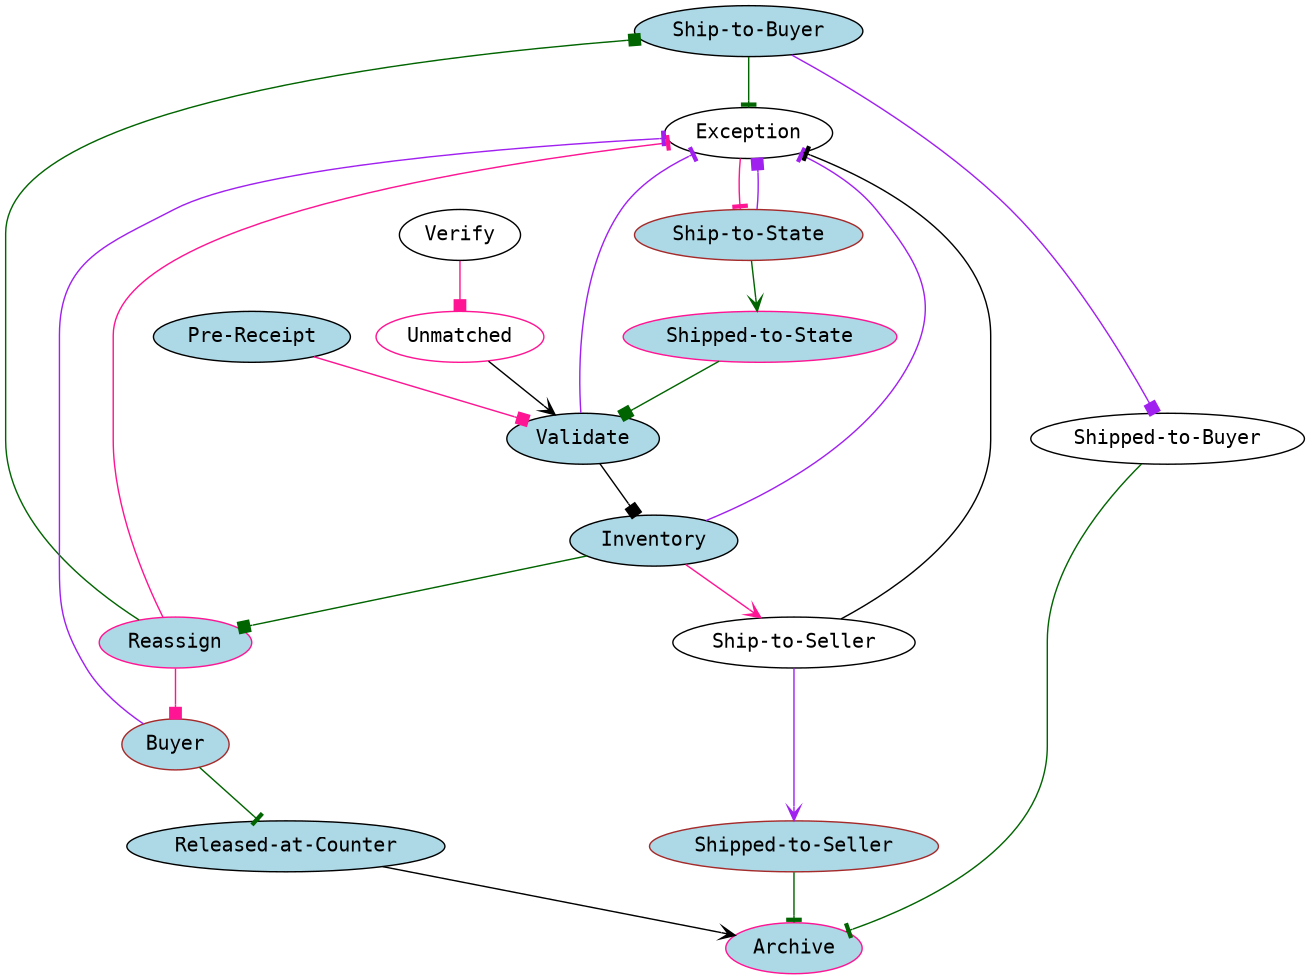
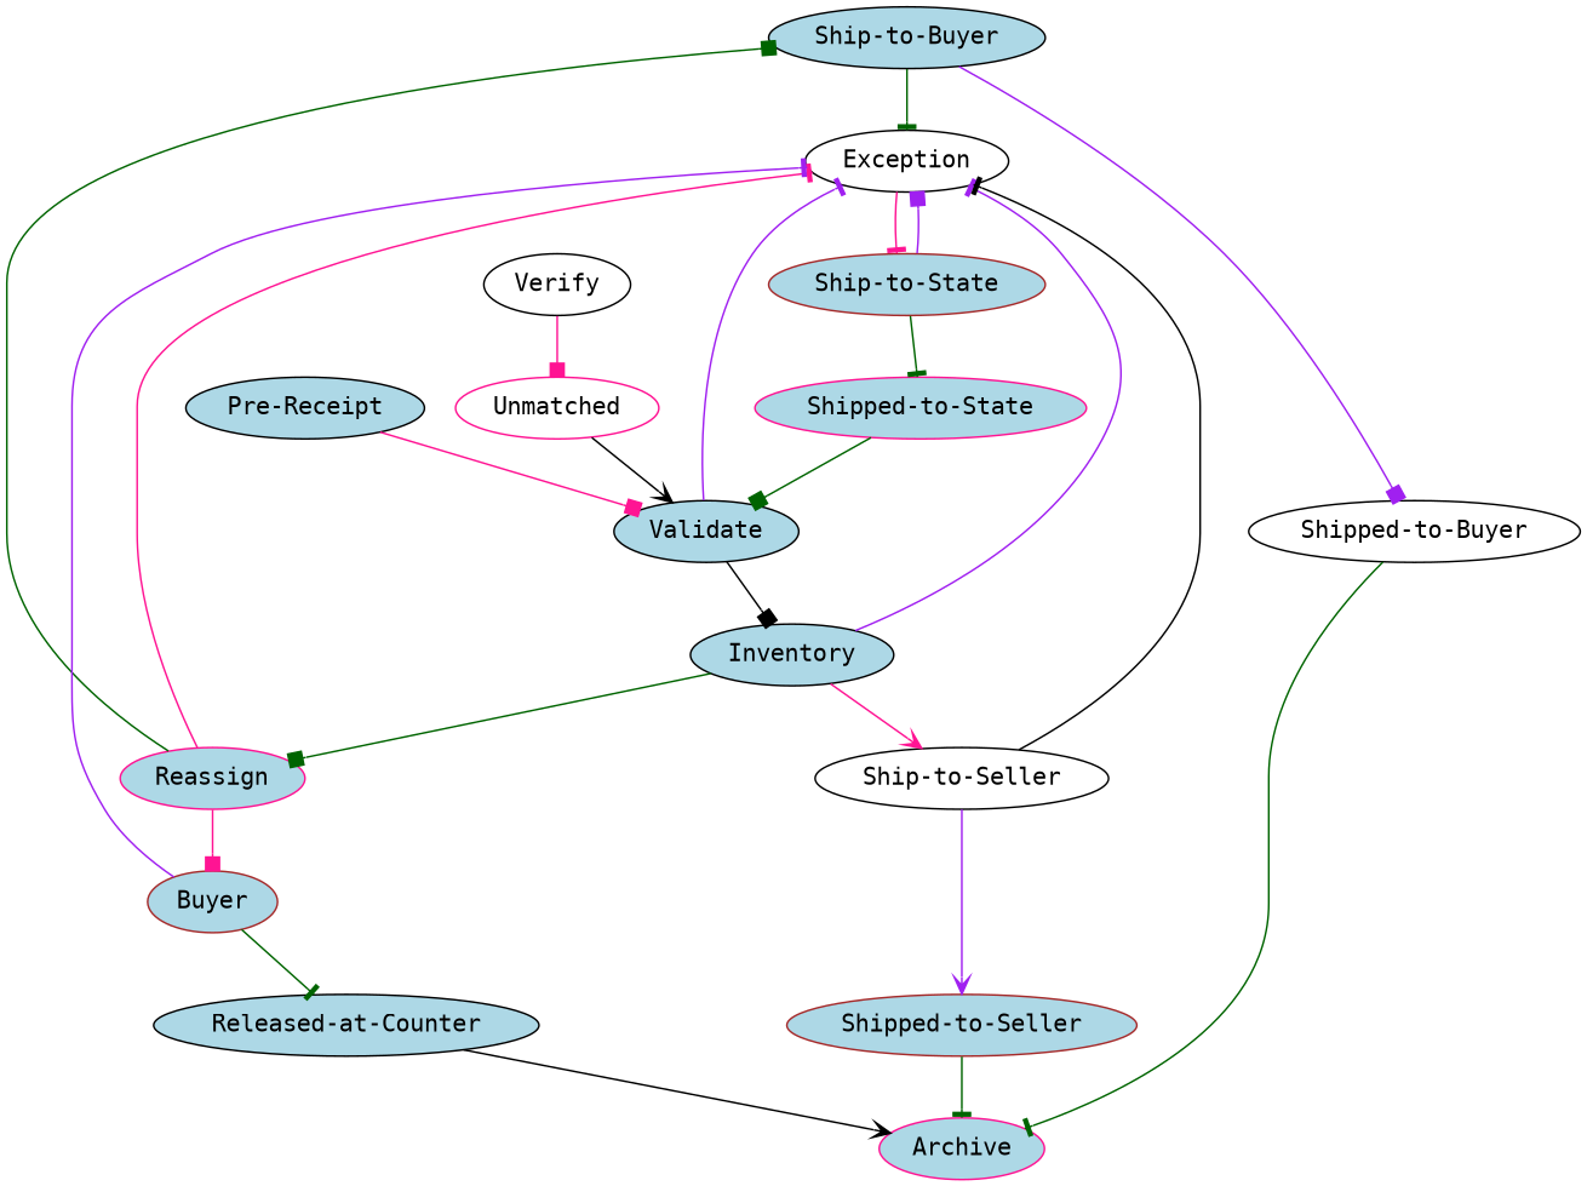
  digraph {
    rankdir=TP
    node [color=black fillcolor=lightblue fontname=Monospace style=filled]
    edge [arrowhead=tee color=darkgreen fontname=Monospace]
    n1 [color=brown label="Shipped-to-Seller"]
    n2 [color=deeppink label=Archive]
    n3 [label="Ship-to-Buyer"]
    n4 [fillcolor=white label=Exception]
    n5 [fillcolor=white label="Shipped-to-Buyer"]
    n6 [color=brown label="Ship-to-State"]
    n7 [color=deeppink label="Shipped-to-State"]
    n8 [label=Validate]
    n9 [label=Inventory]
    n10 [label="Pre-Receipt"]
    n11 [color=deeppink label=Reassign]
    n12 [fillcolor=white label="Ship-to-Seller"]
    n13 [label="Released-at-Counter"]
    n14 [color=deeppink fillcolor=white label=Unmatched]
    n15 [color=brown label=Buyer]
    n16 [fillcolor=white label=Verify]
    n1 -> n2
    n3 -> n4
    n3 -> n5 [arrowhead=box color=purple]
    n4 -> n6 [color=deeppink]
    n5 -> n2
    n6 -> n4 [arrowhead=box color=purple]
-   n6 -> n7 [arrowhead=vee]
+   n6 -> n7
    n7 -> n8 [arrowhead=box]
    n8 -> n4 [color=purple]
    n8 -> n9 [arrowhead=box color=black]
    n9 -> n4 [color=purple]
    n9 -> n11 [arrowhead=box]
    n9 -> n12 [arrowhead=vee color=deeppink]
    n10 -> n8 [arrowhead=box color=deeppink]
    n11 -> n3 [arrowhead=box]
    n11 -> n4 [color=deeppink]
    n11 -> n15 [arrowhead=box color=deeppink]
    n12 -> n1 [arrowhead=vee color=purple]
    n12 -> n4 [color=black]
    n13 -> n2 [arrowhead=vee color=black]
    n14 -> n8 [arrowhead=vee color=black]
    n15 -> n4 [color=purple]
    n15 -> n13
    n16 -> n14 [arrowhead=box color=deeppink]
  }
